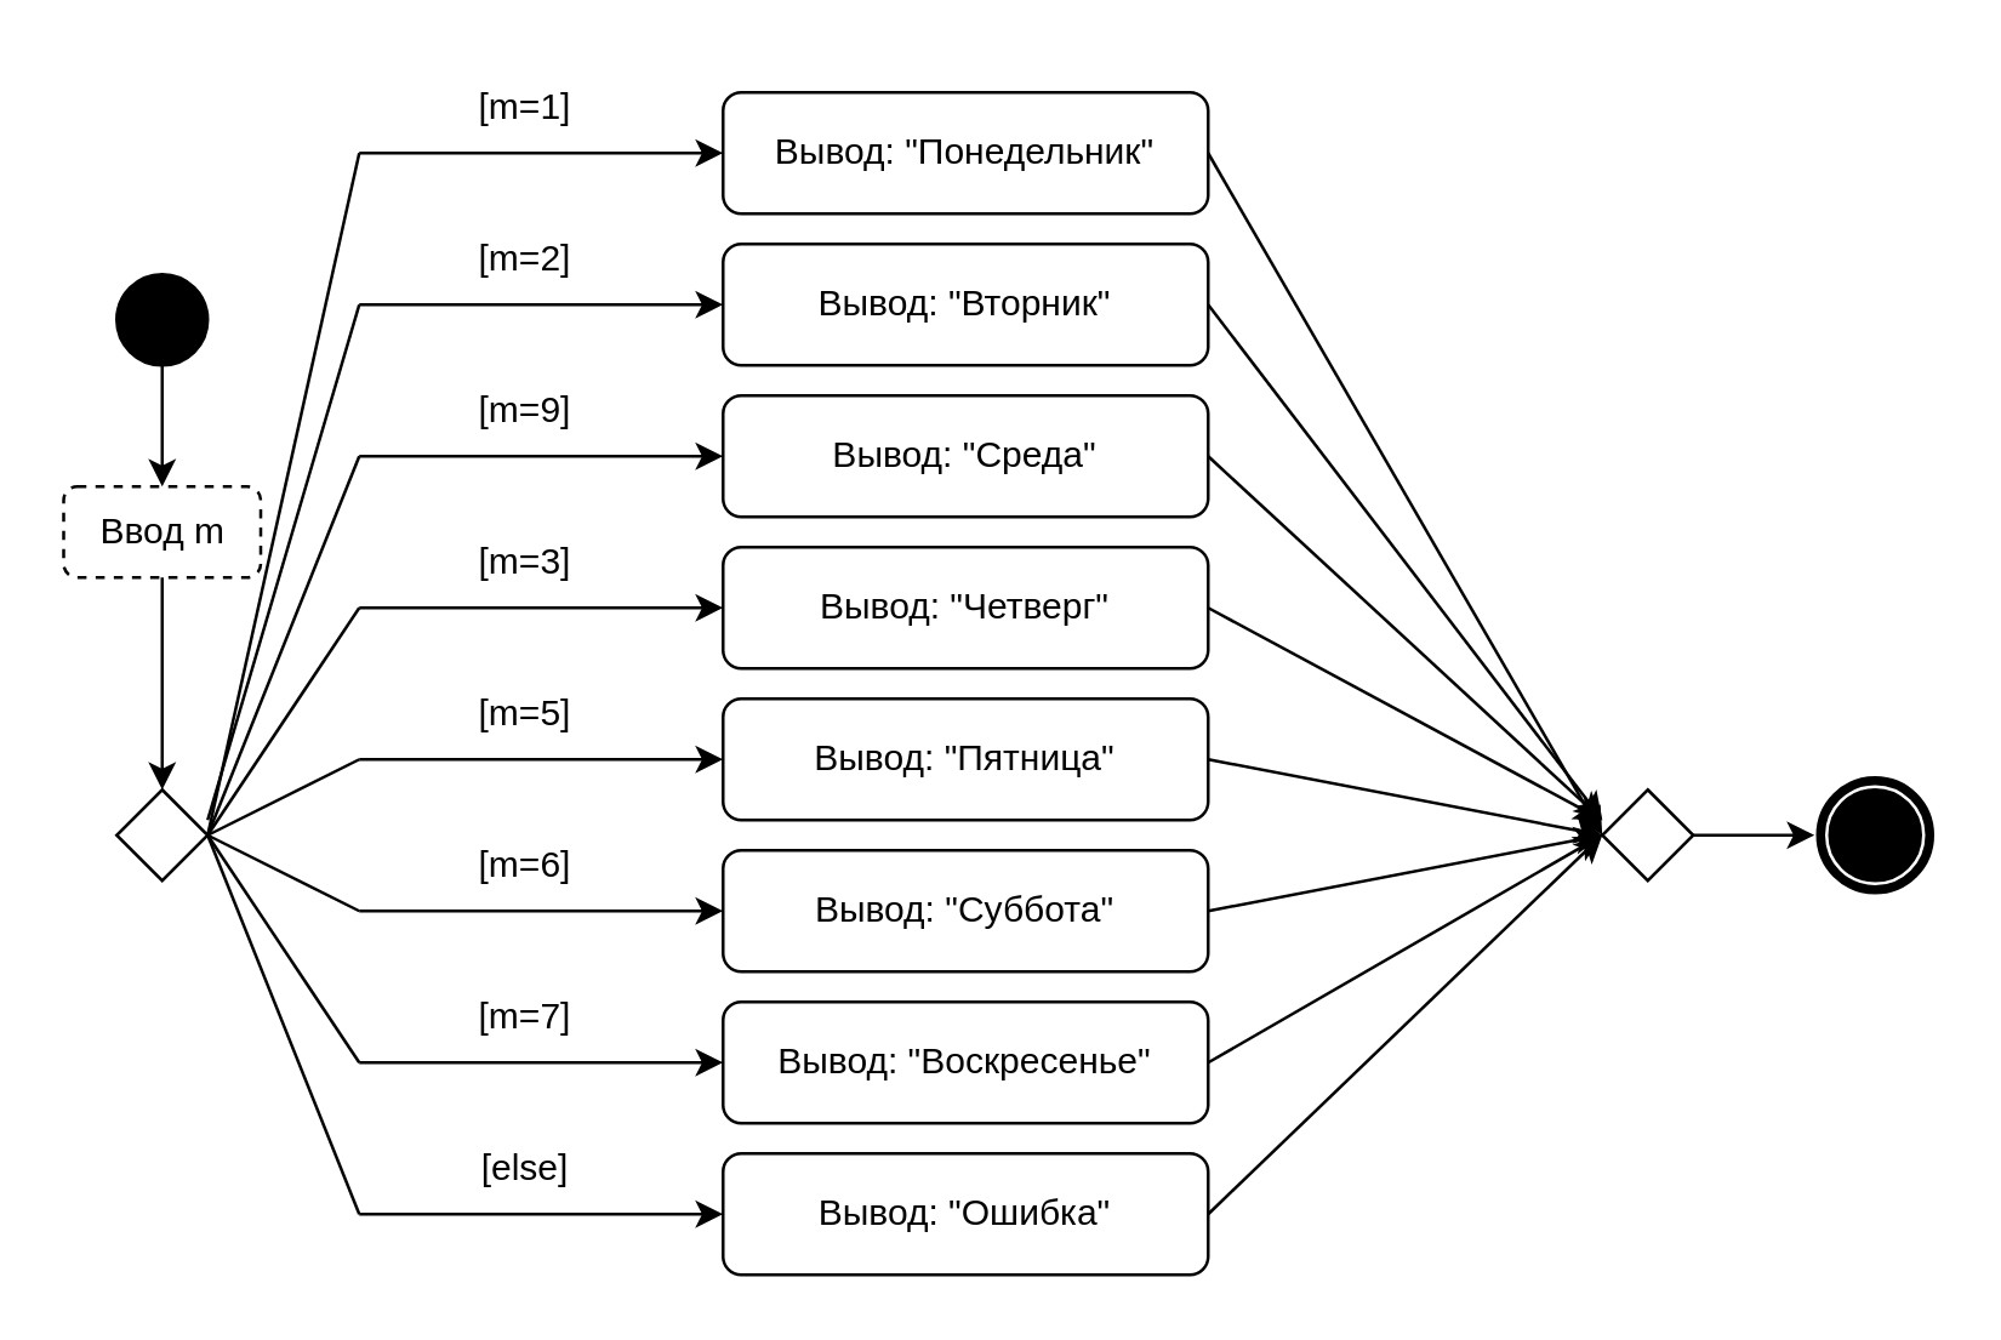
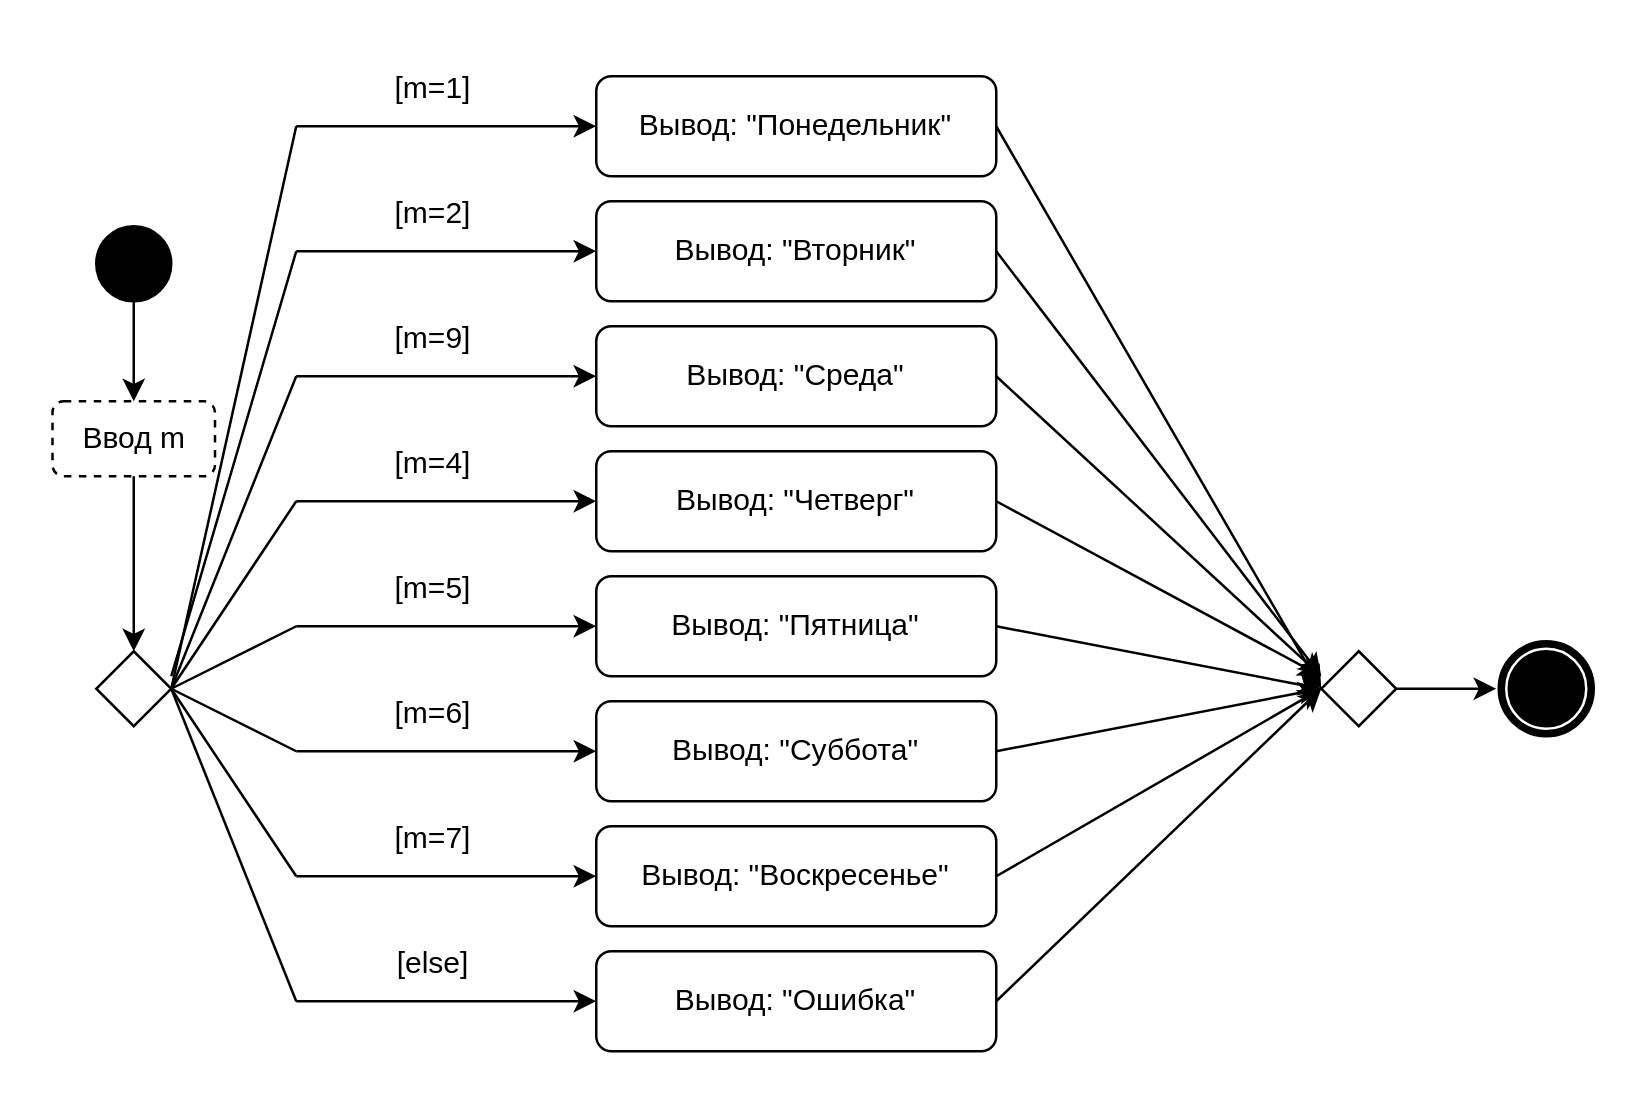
  <mxCell id="0" />
  <mxCell id="1" parent="0" />
  <mxCell id="2" value="" style="ellipse;whiteSpace=wrap;html=1;aspect=fixed;strokeColor=#000000;fillColor=#000000;" vertex="1" parent="1"><mxGeometry x="38" y="90" width="30" height="30" as="geometry" /></mxCell>
  <mxCell id="3" value="" style="rhombus;whiteSpace=wrap;html=1;strokeColor=#000000;fillColor=#FFFFFF;" vertex="1" parent="1"><mxGeometry x="38" y="260" width="30" height="30" as="geometry" /></mxCell>
  <mxCell id="4" value="Ввод m" style="rounded=1;whiteSpace=wrap;html=1;strokeColor=#000000;fillColor=#FFFFFF;dashed=1;" vertex="1" parent="1"><mxGeometry x="20.5" y="160" width="65" height="30" as="geometry" /></mxCell>
  <mxCell id="5" value="Вывод: &quot;Понедельник&quot;" style="rounded=1;whiteSpace=wrap;html=1;strokeColor=#000000;fillColor=#FFFFFF;" vertex="1" parent="1"><mxGeometry x="238" y="30" width="160" height="40" as="geometry" /></mxCell>
  <mxCell id="6" value="Вывод: &quot;Вторник&quot;" style="rounded=1;whiteSpace=wrap;html=1;strokeColor=#000000;fillColor=#FFFFFF;" vertex="1" parent="1"><mxGeometry x="238" y="80" width="160" height="40" as="geometry" /></mxCell>
  <mxCell id="7" value="Вывод: &quot;Среда&quot;" style="rounded=1;whiteSpace=wrap;html=1;strokeColor=#000000;fillColor=#FFFFFF;" vertex="1" parent="1"><mxGeometry x="238" y="130" width="160" height="40" as="geometry" /></mxCell>
  <mxCell id="8" value="Вывод: &quot;Четверг&quot;" style="rounded=1;whiteSpace=wrap;html=1;strokeColor=#000000;fillColor=#FFFFFF;" vertex="1" parent="1"><mxGeometry x="238" y="180" width="160" height="40" as="geometry" /></mxCell>
  <mxCell id="9" value="Вывод: &quot;Пятница&quot;" style="rounded=1;whiteSpace=wrap;html=1;strokeColor=#000000;fillColor=#FFFFFF;" vertex="1" parent="1"><mxGeometry x="238" y="230" width="160" height="40" as="geometry" /></mxCell>
  <mxCell id="10" value="Вывод: &quot;Суббота&quot;" style="rounded=1;whiteSpace=wrap;html=1;strokeColor=#000000;fillColor=#FFFFFF;" vertex="1" parent="1"><mxGeometry x="238" y="280" width="160" height="40" as="geometry" /></mxCell>
  <mxCell id="11" style="edgeStyle=orthogonalEdgeStyle;rounded=0;orthogonalLoop=1;jettySize=auto;html=1;exitX=0.75;exitY=0;exitDx=0;exitDy=0;" edge="1" parent="1" source="12"><mxGeometry relative="1" as="geometry"><mxPoint x="358" y="340" as="targetPoint" /></mxGeometry></mxCell>
  <mxCell id="12" value="Вывод: &quot;Воскресенье&quot;" style="rounded=1;whiteSpace=wrap;html=1;strokeColor=#000000;fillColor=#FFFFFF;" vertex="1" parent="1"><mxGeometry x="238" y="330" width="160" height="40" as="geometry" /></mxCell>
  <mxCell id="13" value="Вывод: &quot;Ошибка&quot;" style="rounded=1;whiteSpace=wrap;html=1;strokeColor=#000000;fillColor=#FFFFFF;" vertex="1" parent="1"><mxGeometry x="238" y="380" width="160" height="40" as="geometry" /></mxCell>
  <mxCell id="14" value="" style="endArrow=classic;html=1;rounded=0;exitX=0.5;exitY=1;exitDx=0;exitDy=0;entryX=0.5;entryY=0;entryDx=0;entryDy=0;" edge="1" parent="1" source="2" target="4"><mxGeometry width="50" height="50" relative="1" as="geometry"><mxPoint x="338" y="280" as="sourcePoint" /><mxPoint x="388" y="230" as="targetPoint" /></mxGeometry></mxCell>
  <mxCell id="15" value="" style="endArrow=classic;html=1;rounded=0;exitX=0.5;exitY=1;exitDx=0;exitDy=0;entryX=0.5;entryY=0;entryDx=0;entryDy=0;" edge="1" parent="1" source="4" target="3"><mxGeometry width="50" height="50" relative="1" as="geometry"><mxPoint x="338" y="280" as="sourcePoint" /><mxPoint x="388" y="230" as="targetPoint" /></mxGeometry></mxCell>
  <mxCell id="16" value="" style="endArrow=none;html=1;rounded=0;exitX=1;exitY=0.5;exitDx=0;exitDy=0;" edge="1" parent="1" source="3"><mxGeometry width="50" height="50" relative="1" as="geometry"><mxPoint x="338" y="280" as="sourcePoint" /><mxPoint x="118" y="400" as="targetPoint" /></mxGeometry></mxCell>
  <mxCell id="17" value="" style="endArrow=none;html=1;rounded=0;exitX=1;exitY=0.5;exitDx=0;exitDy=0;" edge="1" parent="1" source="3"><mxGeometry width="50" height="50" relative="1" as="geometry"><mxPoint x="68" y="280" as="sourcePoint" /><mxPoint x="118" y="350" as="targetPoint" /></mxGeometry></mxCell>
  <mxCell id="18" value="" style="endArrow=none;html=1;rounded=0;exitX=1;exitY=0.5;exitDx=0;exitDy=0;" edge="1" parent="1" source="3"><mxGeometry width="50" height="50" relative="1" as="geometry"><mxPoint x="88" y="295" as="sourcePoint" /><mxPoint x="118" y="300" as="targetPoint" /></mxGeometry></mxCell>
  <mxCell id="19" value="" style="endArrow=none;html=1;rounded=0;exitX=1;exitY=0.5;exitDx=0;exitDy=0;" edge="1" parent="1" source="3"><mxGeometry width="50" height="50" relative="1" as="geometry"><mxPoint x="98" y="305" as="sourcePoint" /><mxPoint x="118" y="250" as="targetPoint" /></mxGeometry></mxCell>
  <mxCell id="20" value="" style="endArrow=none;html=1;rounded=0;exitX=1;exitY=0.5;exitDx=0;exitDy=0;" edge="1" parent="1" source="3"><mxGeometry width="50" height="50" relative="1" as="geometry"><mxPoint x="338" y="280" as="sourcePoint" /><mxPoint x="118" y="150" as="targetPoint" /></mxGeometry></mxCell>
  <mxCell id="21" value="" style="endArrow=none;html=1;rounded=0;" edge="1" parent="1"><mxGeometry width="50" height="50" relative="1" as="geometry"><mxPoint x="68" y="270" as="sourcePoint" /><mxPoint x="118" y="100" as="targetPoint" /></mxGeometry></mxCell>
  <mxCell id="22" value="" style="endArrow=none;html=1;rounded=0;exitX=1;exitY=0.5;exitDx=0;exitDy=0;" edge="1" parent="1" source="3"><mxGeometry width="50" height="50" relative="1" as="geometry"><mxPoint x="88" y="295" as="sourcePoint" /><mxPoint x="118" y="50" as="targetPoint" /></mxGeometry></mxCell>
  <mxCell id="23" value="" style="endArrow=classic;html=1;rounded=0;entryX=0;entryY=0.5;entryDx=0;entryDy=0;" edge="1" parent="1" target="5"><mxGeometry width="50" height="50" relative="1" as="geometry"><mxPoint x="118" y="50" as="sourcePoint" /><mxPoint x="388" y="230" as="targetPoint" /></mxGeometry></mxCell>
  <mxCell id="24" value="" style="endArrow=classic;html=1;rounded=0;entryX=0;entryY=0.5;entryDx=0;entryDy=0;" edge="1" parent="1" target="6"><mxGeometry width="50" height="50" relative="1" as="geometry"><mxPoint x="118" y="100" as="sourcePoint" /><mxPoint x="248" y="60" as="targetPoint" /></mxGeometry></mxCell>
  <mxCell id="25" value="" style="endArrow=classic;html=1;rounded=0;entryX=0;entryY=0.5;entryDx=0;entryDy=0;" edge="1" parent="1" target="7"><mxGeometry width="50" height="50" relative="1" as="geometry"><mxPoint x="118" y="150" as="sourcePoint" /><mxPoint x="258" y="70" as="targetPoint" /></mxGeometry></mxCell>
  <mxCell id="26" value="" style="endArrow=classic;html=1;rounded=0;entryX=0;entryY=0.5;entryDx=0;entryDy=0;" edge="1" parent="1" target="8"><mxGeometry width="50" height="50" relative="1" as="geometry"><mxPoint x="118" y="200" as="sourcePoint" /><mxPoint x="268" y="80" as="targetPoint" /></mxGeometry></mxCell>
  <mxCell id="27" value="" style="endArrow=none;html=1;rounded=0;exitX=1;exitY=0.5;exitDx=0;exitDy=0;" edge="1" parent="1" source="3"><mxGeometry width="50" height="50" relative="1" as="geometry"><mxPoint x="338" y="280" as="sourcePoint" /><mxPoint x="118" y="200" as="targetPoint" /></mxGeometry></mxCell>
  <mxCell id="28" value="" style="endArrow=classic;html=1;rounded=0;entryX=0;entryY=0.5;entryDx=0;entryDy=0;" edge="1" parent="1" target="9"><mxGeometry width="50" height="50" relative="1" as="geometry"><mxPoint x="118" y="250" as="sourcePoint" /><mxPoint x="388" y="230" as="targetPoint" /></mxGeometry></mxCell>
  <mxCell id="29" value="" style="endArrow=classic;html=1;rounded=0;entryX=0;entryY=0.5;entryDx=0;entryDy=0;" edge="1" parent="1" target="10"><mxGeometry width="50" height="50" relative="1" as="geometry"><mxPoint x="118" y="300" as="sourcePoint" /><mxPoint x="388" y="230" as="targetPoint" /></mxGeometry></mxCell>
  <mxCell id="30" value="" style="endArrow=classic;html=1;rounded=0;entryX=0;entryY=0.5;entryDx=0;entryDy=0;" edge="1" parent="1" target="12"><mxGeometry width="50" height="50" relative="1" as="geometry"><mxPoint x="118" y="350" as="sourcePoint" /><mxPoint x="388" y="230" as="targetPoint" /></mxGeometry></mxCell>
  <mxCell id="31" value="" style="endArrow=classic;html=1;rounded=0;entryX=0;entryY=0.5;entryDx=0;entryDy=0;" edge="1" parent="1" target="13"><mxGeometry width="50" height="50" relative="1" as="geometry"><mxPoint x="118" y="400" as="sourcePoint" /><mxPoint x="388" y="230" as="targetPoint" /></mxGeometry></mxCell>
  <mxCell id="32" value="" style="rhombus;whiteSpace=wrap;html=1;strokeColor=#000000;fillColor=#FFFFFF;" vertex="1" parent="1"><mxGeometry x="528" y="260" width="30" height="30" as="geometry" /></mxCell>
  <mxCell id="33" value="" style="endArrow=classic;html=1;rounded=0;entryX=0;entryY=0.5;entryDx=0;entryDy=0;exitX=1;exitY=0.5;exitDx=0;exitDy=0;" edge="1" parent="1" source="5" target="32"><mxGeometry width="50" height="50" relative="1" as="geometry"><mxPoint x="338" y="280" as="sourcePoint" /><mxPoint x="388" y="230" as="targetPoint" /></mxGeometry></mxCell>
  <mxCell id="34" value="" style="endArrow=classic;html=1;rounded=0;exitX=1;exitY=0.5;exitDx=0;exitDy=0;" edge="1" parent="1" source="6"><mxGeometry width="50" height="50" relative="1" as="geometry"><mxPoint x="408" y="60" as="sourcePoint" /><mxPoint x="528" y="270" as="targetPoint" /></mxGeometry></mxCell>
  <mxCell id="35" value="" style="endArrow=classic;html=1;rounded=0;exitX=1;exitY=0.5;exitDx=0;exitDy=0;" edge="1" parent="1" source="7"><mxGeometry width="50" height="50" relative="1" as="geometry"><mxPoint x="418" y="70" as="sourcePoint" /><mxPoint x="528" y="270" as="targetPoint" /></mxGeometry></mxCell>
  <mxCell id="36" value="" style="endArrow=classic;html=1;rounded=0;exitX=1;exitY=0.5;exitDx=0;exitDy=0;" edge="1" parent="1" source="8"><mxGeometry width="50" height="50" relative="1" as="geometry"><mxPoint x="428" y="80" as="sourcePoint" /><mxPoint x="528" y="270" as="targetPoint" /></mxGeometry></mxCell>
  <mxCell id="37" value="" style="endArrow=classic;html=1;rounded=0;entryX=0;entryY=0.5;entryDx=0;entryDy=0;exitX=1;exitY=0.5;exitDx=0;exitDy=0;" edge="1" parent="1" source="9" target="32"><mxGeometry width="50" height="50" relative="1" as="geometry"><mxPoint x="438" y="90" as="sourcePoint" /><mxPoint x="568" y="315" as="targetPoint" /></mxGeometry></mxCell>
  <mxCell id="38" value="" style="endArrow=classic;html=1;rounded=0;entryX=0;entryY=0.5;entryDx=0;entryDy=0;exitX=1;exitY=0.5;exitDx=0;exitDy=0;" edge="1" parent="1" source="10" target="32"><mxGeometry width="50" height="50" relative="1" as="geometry"><mxPoint x="448" y="100" as="sourcePoint" /><mxPoint x="578" y="325" as="targetPoint" /></mxGeometry></mxCell>
  <mxCell id="39" value="" style="endArrow=classic;html=1;rounded=0;entryX=0;entryY=0.5;entryDx=0;entryDy=0;exitX=1;exitY=0.5;exitDx=0;exitDy=0;" edge="1" parent="1" source="12" target="32"><mxGeometry width="50" height="50" relative="1" as="geometry"><mxPoint x="458" y="110" as="sourcePoint" /><mxPoint x="588" y="335" as="targetPoint" /></mxGeometry></mxCell>
  <mxCell id="40" value="" style="endArrow=classic;html=1;rounded=0;entryX=0;entryY=0.5;entryDx=0;entryDy=0;exitX=1;exitY=0.5;exitDx=0;exitDy=0;" edge="1" parent="1" source="13" target="32"><mxGeometry width="50" height="50" relative="1" as="geometry"><mxPoint x="468" y="120" as="sourcePoint" /><mxPoint x="598" y="345" as="targetPoint" /></mxGeometry></mxCell>
  <mxCell id="41" value="" style="ellipse;shape=doubleEllipse;whiteSpace=wrap;html=1;aspect=fixed;strokeColor=#FFFFFF;fillColor=#000000;" vertex="1" parent="1"><mxGeometry x="598" y="255" width="40" height="40" as="geometry" /></mxCell>
  <mxCell id="42" value="" style="endArrow=classic;html=1;rounded=0;entryX=0;entryY=0.5;entryDx=0;entryDy=0;" edge="1" parent="1" target="41"><mxGeometry width="50" height="50" relative="1" as="geometry"><mxPoint x="558" y="275" as="sourcePoint" /><mxPoint x="388" y="230" as="targetPoint" /></mxGeometry></mxCell>
  <mxCell id="43" value="[m=1]" style="text;html=1;strokeColor=none;fillColor=none;align=center;verticalAlign=middle;whiteSpace=wrap;rounded=0;" vertex="1" parent="1"><mxGeometry x="118" y="20" width="110" height="30" as="geometry" /></mxCell>
  <mxCell id="44" value="[m=2]" style="text;html=1;strokeColor=none;fillColor=none;align=center;verticalAlign=middle;whiteSpace=wrap;rounded=0;" vertex="1" parent="1"><mxGeometry x="118" y="70" width="110" height="30" as="geometry" /></mxCell>
  <mxCell id="45" value="[m=9]" style="text;html=1;strokeColor=none;fillColor=none;align=center;verticalAlign=middle;whiteSpace=wrap;rounded=0;" vertex="1" parent="1"><mxGeometry x="118" y="120" width="110" height="30" as="geometry" /></mxCell>
- <mxCell id="46" value="[m=3]" style="text;html=1;strokeColor=none;fillColor=none;align=center;verticalAlign=middle;whiteSpace=wrap;rounded=0;" vertex="1" parent="1"><mxGeometry x="118" y="170" width="110" height="30" as="geometry" /></mxCell>
+ <mxCell id="46" value="[m=4]" style="text;html=1;strokeColor=none;fillColor=none;align=center;verticalAlign=middle;whiteSpace=wrap;rounded=0;" vertex="1" parent="1"><mxGeometry x="118" y="170" width="110" height="30" as="geometry" /></mxCell>
  <mxCell id="47" value="[m=5]" style="text;html=1;strokeColor=none;fillColor=none;align=center;verticalAlign=middle;whiteSpace=wrap;rounded=0;" vertex="1" parent="1"><mxGeometry x="118" y="220" width="110" height="30" as="geometry" /></mxCell>
  <mxCell id="48" value="[m=6]" style="text;html=1;strokeColor=none;fillColor=none;align=center;verticalAlign=middle;whiteSpace=wrap;rounded=0;" vertex="1" parent="1"><mxGeometry x="118" y="270" width="110" height="30" as="geometry" /></mxCell>
  <mxCell id="49" value="[m=7]" style="text;html=1;strokeColor=none;fillColor=none;align=center;verticalAlign=middle;whiteSpace=wrap;rounded=0;" vertex="1" parent="1"><mxGeometry x="118" y="320" width="110" height="30" as="geometry" /></mxCell>
  <mxCell id="50" value="[else]" style="text;html=1;strokeColor=none;fillColor=none;align=center;verticalAlign=middle;whiteSpace=wrap;rounded=0;" vertex="1" parent="1"><mxGeometry x="118" y="370" width="110" height="30" as="geometry" /></mxCell>
